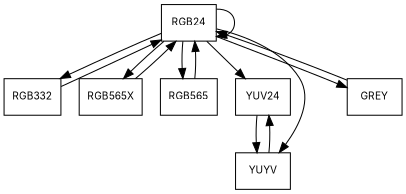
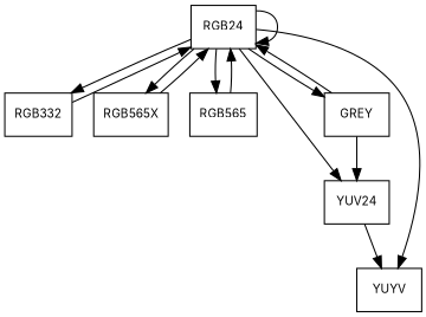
  digraph {
    fontname=Inter
    node [fontname=Inter fontsize=10 shape=record]
    edge [fontname=Inter fontsize=9]
    n1 [label=RGB24]
    n2 [label=RGB332]
    n3 [label=RGB565X]
    n4 [label=RGB565]
    n5 [label=YUV24]
    n6 [label=YUYV]
    n7 [label=GREY]
    n1 -> n1
    n1 -> n2
    n1 -> n3
    n1 -> n4
    n1 -> n5
    n1 -> n6
    n1 -> n7
    n2 -> n1
    n3 -> n1
    n4 -> n1
    n5 -> n6
-   n6 -> n5
+   n7 -> n5
    n7 -> n1
  }
